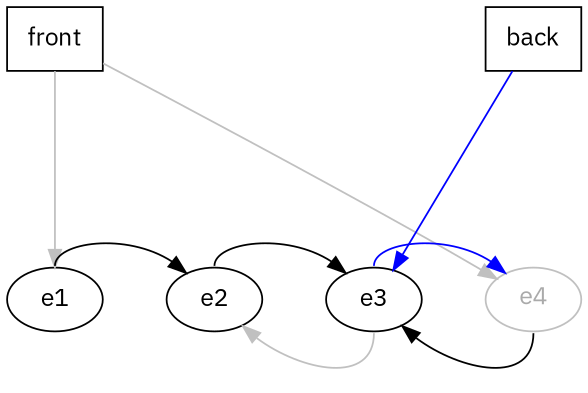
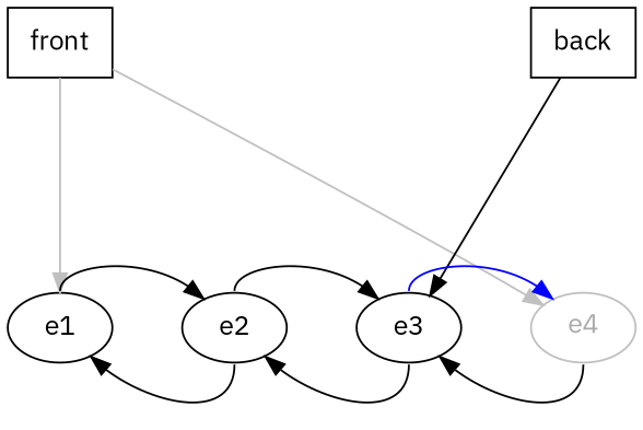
  digraph {
    fontname="IBM Plex Sans"
    nodesep=.5
    rankdir=LR
    node [fontname="IBM Plex Sans"]
    edge [constraint=false fontname="IBM Plex Sans"]
    front [shape=rectangle]
    e1
    back [shape=rectangle]
    n4 [color=grey label=< <font color="#aaaaaa">e4</font> >]
    e2
    e3
    subgraph sub_1 {
      rank=same
      front
      e1
    }
    subgraph sub_2 {
      rank=same
      back
      n4
    }
    front -> e1 [color=grey]
    front -> back [style=invis weight=10 constraint=""]
    front -> n4 [color=grey]
    e1 -> e2 [color=invis weight=10 constraint=""]
    e1 -> e2 [headport=nw tailport=n]
-   back -> e3 [color=blue]
+   back -> e3 [color=black]
    n4 -> e3 [color=black headport=se tailport=s]
+   e2 -> e1 [headport=se tailport=s]
    e2 -> e3 [color=invis weight=10 constraint=""]
    e2 -> e3 [headport=nw tailport=n]
    e3 -> n4 [color=invis weight=10 constraint=""]
    e3 -> n4 [color=blue headport=nw tailport=n]
-   e3 -> e2 [headport=se tailport=s color=grey]
+   e3 -> e2 [headport=se tailport=s]
  }
